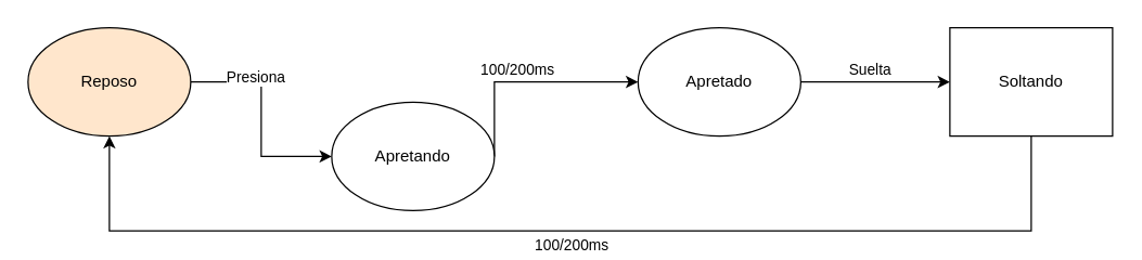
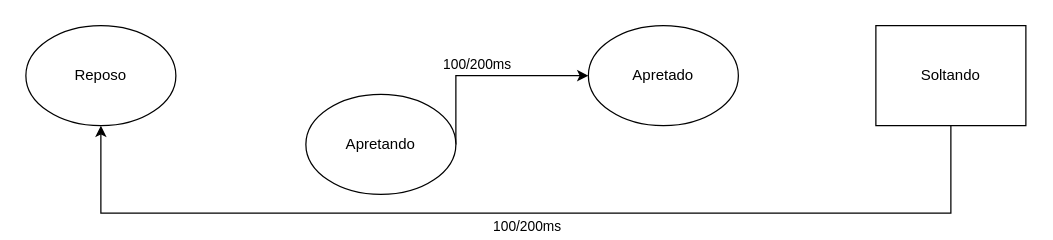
  <mxCell id="0" />
  <mxCell id="1" parent="0" />
- <mxCell id="2" style="edgeStyle=orthogonalEdgeStyle;rounded=0;orthogonalLoop=1;jettySize=auto;html=1;exitX=1;exitY=0.5;exitDx=0;exitDy=0;entryX=0;entryY=0.5;entryDx=0;entryDy=0;" parent="1" source="4" target="7" edge="1"><mxGeometry relative="1" as="geometry" /></mxCell>
- <mxCell id="3" value="Presiona" style="edgeLabel;html=1;align=center;verticalAlign=middle;resizable=0;points=[];" parent="2" vertex="1" connectable="0"><mxGeometry x="-0.211" y="-5" relative="1" as="geometry"><mxPoint y="-15" as="offset" /></mxGeometry></mxCell>
- <mxCell id="4" value="Reposo" style="ellipse;whiteSpace=wrap;html=1;fillColor=#ffe6cc;" parent="1" vertex="1"><mxGeometry x="20" y="20" width="120" height="80" as="geometry" /></mxCell>
+ <mxCell id="4" value="Reposo" style="ellipse;whiteSpace=wrap;html=1;" parent="1" vertex="1"><mxGeometry x="20" y="20" width="120" height="80" as="geometry" /></mxCell>
  <mxCell id="5" style="edgeStyle=orthogonalEdgeStyle;rounded=0;orthogonalLoop=1;jettySize=auto;html=1;exitX=1;exitY=0.5;exitDx=0;exitDy=0;entryX=0;entryY=0.5;entryDx=0;entryDy=0;" parent="1" source="7" target="13" edge="1"><mxGeometry relative="1" as="geometry"><Array as="points"><mxPoint x="430" y="60" /><mxPoint x="430" y="60" /></Array></mxGeometry></mxCell>
  <mxCell id="6" value="100/200ms" style="edgeLabel;html=1;align=center;verticalAlign=middle;resizable=0;points=[];" parent="5" vertex="1" connectable="0"><mxGeometry x="-0.113" y="3" relative="1" as="geometry"><mxPoint y="-7" as="offset" /></mxGeometry></mxCell>
  <mxCell id="7" value="Apretando" style="ellipse;whiteSpace=wrap;html=1;" parent="1" vertex="1"><mxGeometry x="244" y="75" width="120" height="80" as="geometry" /></mxCell>
  <mxCell id="8" style="edgeStyle=orthogonalEdgeStyle;rounded=0;orthogonalLoop=1;jettySize=auto;html=1;exitX=0.5;exitY=1;exitDx=0;exitDy=0;entryX=0.5;entryY=1;entryDx=0;entryDy=0;" parent="1" source="10" target="4" edge="1"><mxGeometry relative="1" as="geometry"><Array as="points"><mxPoint x="760" y="170" /><mxPoint x="80" y="170" /></Array></mxGeometry></mxCell>
  <mxCell id="9" value="100/200ms" style="edgeLabel;html=1;align=center;verticalAlign=middle;resizable=0;points=[];" parent="8" vertex="1" connectable="0"><mxGeometry x="-0.044" relative="1" as="geometry"><mxPoint x="-18" y="10" as="offset" /></mxGeometry></mxCell>
  <mxCell id="10" value="Soltando" style="whiteSpace=wrap;html=1;rounded=0;" parent="1" vertex="1"><mxGeometry x="700" y="20" width="120" height="80" as="geometry" /></mxCell>
- <mxCell id="11" style="edgeStyle=orthogonalEdgeStyle;rounded=0;orthogonalLoop=1;jettySize=auto;html=1;exitX=1;exitY=0.5;exitDx=0;exitDy=0;entryX=0;entryY=0.5;entryDx=0;entryDy=0;" parent="1" source="13" target="10" edge="1"><mxGeometry relative="1" as="geometry" /></mxCell>
- <mxCell id="12" value="Suelta" style="edgeLabel;html=1;align=center;verticalAlign=middle;resizable=0;points=[];" parent="11" vertex="1" connectable="0"><mxGeometry x="-0.4" y="1" relative="1" as="geometry"><mxPoint x="17" y="-9" as="offset" /></mxGeometry></mxCell>
  <mxCell id="13" value="Apretado" style="ellipse;whiteSpace=wrap;html=1;" parent="1" vertex="1"><mxGeometry x="470" y="20" width="120" height="80" as="geometry" /></mxCell>
